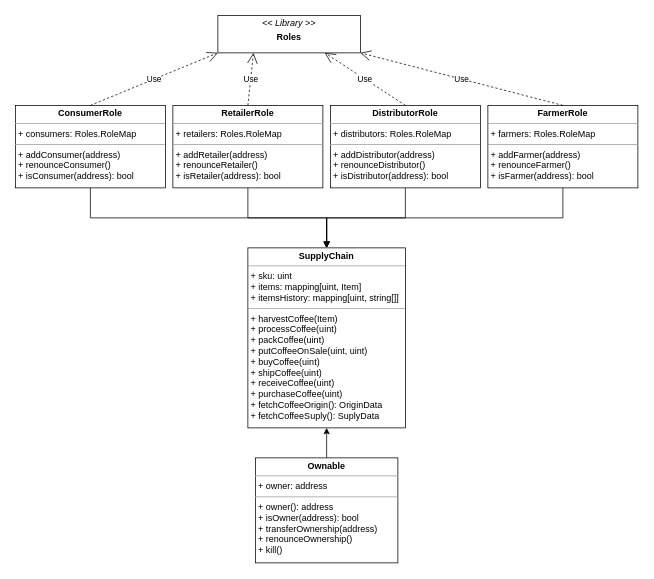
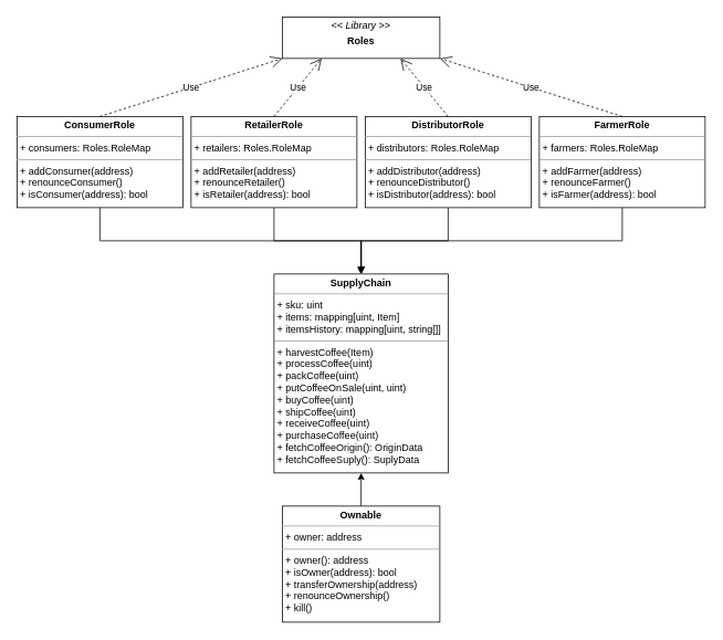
  <mxCell id="0" />
  <mxCell id="1" parent="0" />
  <mxCell id="2" style="edgeStyle=orthogonalEdgeStyle;rounded=0;orthogonalLoop=1;jettySize=auto;html=1;exitX=0.5;exitY=0;exitDx=0;exitDy=0;entryX=0.5;entryY=1;entryDx=0;entryDy=0;" edge="1" parent="1" source="12" target="3"><mxGeometry relative="1" as="geometry"><mxPoint x="440" y="540" as="targetPoint" /></mxGeometry></mxCell>
  <mxCell id="3" value="&lt;p style=&quot;margin: 0px ; margin-top: 4px ; text-align: center&quot;&gt;&lt;b&gt;SupplyChain&lt;/b&gt;&lt;/p&gt;&lt;hr size=&quot;1&quot;&gt;&lt;p style=&quot;margin: 0px ; margin-left: 4px&quot;&gt;+ sku: uint&lt;br&gt;+ items: mapping[uint, Item]&lt;/p&gt;&lt;p style=&quot;margin: 0px ; margin-left: 4px&quot;&gt;+ itemsHistory: mapping[uint, string[]]&lt;/p&gt;&lt;hr size=&quot;1&quot;&gt;&lt;p style=&quot;margin: 0px ; margin-left: 4px&quot;&gt;+ harvestCoffee(Item)&lt;br&gt;+ processCoffee(uint)&lt;/p&gt;&lt;p style=&quot;margin: 0px ; margin-left: 4px&quot;&gt;+ packCoffee(uint)&lt;/p&gt;&lt;p style=&quot;margin: 0px ; margin-left: 4px&quot;&gt;+ putCoffeeOnSale(uint, uint)&lt;/p&gt;&lt;p style=&quot;margin: 0px ; margin-left: 4px&quot;&gt;+ buyCoffee(uint)&lt;/p&gt;&lt;p style=&quot;margin: 0px ; margin-left: 4px&quot;&gt;+ shipCoffee(uint)&lt;/p&gt;&lt;p style=&quot;margin: 0px ; margin-left: 4px&quot;&gt;+ receiveCoffee(uint)&lt;/p&gt;&lt;p style=&quot;margin: 0px ; margin-left: 4px&quot;&gt;+ purchaseCoffee(uint)&lt;/p&gt;&lt;p style=&quot;margin: 0px ; margin-left: 4px&quot;&gt;+ fetchCoffeeOrigin(): OriginData&lt;/p&gt;&lt;p style=&quot;margin: 0px ; margin-left: 4px&quot;&gt;+ fetchCoffeeSuply(): SuplyData&lt;/p&gt;" style="verticalAlign=top;align=left;overflow=fill;fontSize=12;fontFamily=Helvetica;html=1;rounded=0;shadow=0;comic=0;labelBackgroundColor=none;strokeWidth=1" parent="1" vertex="1"><mxGeometry x="330" y="330" width="210" height="240" as="geometry" /></mxCell>
  <mxCell id="4" value="&lt;p style=&quot;margin: 0px ; margin-top: 4px ; text-align: center&quot;&gt;&lt;b&gt;FarmerRole&lt;/b&gt;&lt;/p&gt;&lt;hr size=&quot;1&quot;&gt;&lt;p style=&quot;margin: 0px ; margin-left: 4px&quot;&gt;+ farmers: Roles.RoleMap&lt;br&gt;&lt;/p&gt;&lt;hr size=&quot;1&quot;&gt;&lt;p style=&quot;margin: 0px ; margin-left: 4px&quot;&gt;+ addFarmer(address)&lt;br&gt;+ renounceFarmer()&lt;/p&gt;&lt;p style=&quot;margin: 0px ; margin-left: 4px&quot;&gt;+ isFarmer(address): bool&lt;/p&gt;" style="verticalAlign=top;align=left;overflow=fill;fontSize=12;fontFamily=Helvetica;html=1;rounded=0;shadow=0;comic=0;labelBackgroundColor=none;strokeWidth=1" parent="1" vertex="1"><mxGeometry x="650" y="140" width="200" height="110" as="geometry" /></mxCell>
  <mxCell id="5" value="" style="edgeStyle=orthogonalEdgeStyle;rounded=0;orthogonalLoop=1;jettySize=auto;html=1;" parent="1" source="6" target="3" edge="1"><mxGeometry relative="1" as="geometry" /></mxCell>
  <mxCell id="6" value="&lt;p style=&quot;margin: 0px ; margin-top: 4px ; text-align: center&quot;&gt;&lt;b&gt;DistributorRole&lt;/b&gt;&lt;/p&gt;&lt;hr size=&quot;1&quot;&gt;&lt;p style=&quot;margin: 0px ; margin-left: 4px&quot;&gt;+ distributors: Roles.RoleMap&lt;br&gt;&lt;/p&gt;&lt;hr size=&quot;1&quot;&gt;&lt;p style=&quot;margin: 0px ; margin-left: 4px&quot;&gt;+ addDistributor(address)&lt;br&gt;+ renounceDistributor()&lt;/p&gt;&lt;p style=&quot;margin: 0px ; margin-left: 4px&quot;&gt;+ isDistributor(address): bool&lt;/p&gt;" style="verticalAlign=top;align=left;overflow=fill;fontSize=12;fontFamily=Helvetica;html=1;rounded=0;shadow=0;comic=0;labelBackgroundColor=none;strokeWidth=1" parent="1" vertex="1"><mxGeometry x="440" y="140" width="200" height="110" as="geometry" /></mxCell>
  <mxCell id="7" value="" style="edgeStyle=orthogonalEdgeStyle;rounded=0;orthogonalLoop=1;jettySize=auto;html=1;" parent="1" source="8" target="3" edge="1"><mxGeometry relative="1" as="geometry" /></mxCell>
  <mxCell id="8" value="&lt;p style=&quot;margin: 0px ; margin-top: 4px ; text-align: center&quot;&gt;&lt;b&gt;RetailerRole&lt;/b&gt;&lt;/p&gt;&lt;hr size=&quot;1&quot;&gt;&lt;p style=&quot;margin: 0px ; margin-left: 4px&quot;&gt;+ retailers: Roles.RoleMap&lt;/p&gt;&lt;hr size=&quot;1&quot;&gt;&lt;p style=&quot;margin: 0px ; margin-left: 4px&quot;&gt;+ addRetailer(address)&lt;br&gt;+ renounceRetailer()&lt;/p&gt;&lt;p style=&quot;margin: 0px ; margin-left: 4px&quot;&gt;+ isRetailer(address): bool&lt;/p&gt;" style="verticalAlign=top;align=left;overflow=fill;fontSize=12;fontFamily=Helvetica;html=1;rounded=0;shadow=0;comic=0;labelBackgroundColor=none;strokeWidth=1" parent="1" vertex="1"><mxGeometry x="230" y="140" width="200" height="110" as="geometry" /></mxCell>
  <mxCell id="9" value="&lt;p style=&quot;margin: 0px ; margin-top: 4px ; text-align: center&quot;&gt;&lt;b&gt;ConsumerRole&lt;/b&gt;&lt;/p&gt;&lt;hr size=&quot;1&quot;&gt;&lt;p style=&quot;margin: 0px ; margin-left: 4px&quot;&gt;+ consumers: Roles.RoleMap&lt;br&gt;&lt;/p&gt;&lt;hr size=&quot;1&quot;&gt;&lt;p style=&quot;margin: 0px ; margin-left: 4px&quot;&gt;+ addConsumer(address)&lt;br&gt;+ renounceConsumer()&lt;/p&gt;&lt;p style=&quot;margin: 0px ; margin-left: 4px&quot;&gt;+ isConsumer(address): bool&lt;/p&gt;" style="verticalAlign=top;align=left;overflow=fill;fontSize=12;fontFamily=Helvetica;html=1;rounded=0;shadow=0;comic=0;labelBackgroundColor=none;strokeWidth=1" parent="1" vertex="1"><mxGeometry x="20" y="140" width="200" height="110" as="geometry" /></mxCell>
  <mxCell id="10" value="" style="endArrow=block;endFill=1;html=1;edgeStyle=orthogonalEdgeStyle;align=left;verticalAlign=top;rounded=0;exitX=0.5;exitY=1;exitDx=0;exitDy=0;entryX=0.5;entryY=0;entryDx=0;entryDy=0;" parent="1" source="4" target="3" edge="1"><mxGeometry x="-1" relative="1" as="geometry"><mxPoint x="310" y="280" as="sourcePoint" /><mxPoint x="470" y="280" as="targetPoint" /></mxGeometry></mxCell>
  <mxCell id="11" value="" style="endArrow=block;endFill=1;html=1;edgeStyle=orthogonalEdgeStyle;align=left;verticalAlign=top;rounded=0;exitX=0.5;exitY=1;exitDx=0;exitDy=0;entryX=0.5;entryY=0;entryDx=0;entryDy=0;" parent="1" source="9" target="3" edge="1"><mxGeometry x="-1" relative="1" as="geometry"><mxPoint x="340" y="620" as="sourcePoint" /><mxPoint x="425" y="815" as="targetPoint" /></mxGeometry></mxCell>
  <mxCell id="12" value="&lt;p style=&quot;margin: 0px ; margin-top: 4px ; text-align: center&quot;&gt;&lt;b&gt;Ownable&lt;/b&gt;&lt;/p&gt;&lt;hr size=&quot;1&quot;&gt;&lt;p style=&quot;margin: 0px ; margin-left: 4px&quot;&gt;+ owner: address&lt;br&gt;&lt;/p&gt;&lt;hr size=&quot;1&quot;&gt;&lt;p style=&quot;margin: 0px ; margin-left: 4px&quot;&gt;+ owner(): address&lt;br&gt;+ isOwner(address): bool&lt;/p&gt;&lt;p style=&quot;margin: 0px ; margin-left: 4px&quot;&gt;+ transferOwnership(address)&lt;/p&gt;&lt;p style=&quot;margin: 0px ; margin-left: 4px&quot;&gt;+ renounceOwnership()&lt;/p&gt;&lt;p style=&quot;margin: 0px ; margin-left: 4px&quot;&gt;+ kill()&lt;/p&gt;" style="verticalAlign=top;align=left;overflow=fill;fontSize=12;fontFamily=Helvetica;html=1;rounded=0;shadow=0;comic=0;labelBackgroundColor=none;strokeWidth=1" parent="1" vertex="1"><mxGeometry x="340" y="610" width="190" height="140" as="geometry" /></mxCell>
- <mxCell id="13" value="&lt;p style=&quot;margin: 0px ; margin-top: 4px ; text-align: center&quot;&gt;&lt;i&gt;&amp;lt;&amp;lt; Library &amp;gt;&amp;gt;&lt;/i&gt;&lt;/p&gt;&lt;p style=&quot;margin: 0px ; margin-top: 4px ; text-align: center&quot;&gt;&lt;b&gt;Roles&lt;/b&gt;&lt;/p&gt;&lt;p style=&quot;margin: 0px ; margin-left: 4px&quot;&gt;&lt;br&gt;&lt;/p&gt;" style="verticalAlign=top;align=left;overflow=fill;fontSize=12;fontFamily=Helvetica;html=1;rounded=0;shadow=0;comic=0;labelBackgroundColor=none;strokeWidth=1" parent="1" vertex="1"><mxGeometry x="290" y="20" width="190" height="50" as="geometry" /></mxCell>
+ <mxCell id="13" value="&lt;p style=&quot;margin: 0px ; margin-top: 4px ; text-align: center&quot;&gt;&lt;i&gt;&amp;lt;&amp;lt; Library &amp;gt;&amp;gt;&lt;/i&gt;&lt;/p&gt;&lt;p style=&quot;margin: 0px ; margin-top: 4px ; text-align: center&quot;&gt;&lt;b&gt;Roles&lt;/b&gt;&lt;/p&gt;&lt;p style=&quot;margin: 0px ; margin-left: 4px&quot;&gt;&lt;br&gt;&lt;/p&gt;" style="verticalAlign=top;align=left;overflow=fill;fontSize=12;fontFamily=Helvetica;html=1;rounded=0;shadow=0;comic=0;labelBackgroundColor=none;strokeWidth=1" parent="1" vertex="1"><mxGeometry x="340" y="20" width="190" height="50" as="geometry" /></mxCell>
  <mxCell id="14" value="Use" style="endArrow=open;endSize=12;dashed=1;html=1;rounded=0;exitX=0.5;exitY=0;exitDx=0;exitDy=0;entryX=0;entryY=1;entryDx=0;entryDy=0;" parent="1" source="9" target="13" edge="1"><mxGeometry width="160" relative="1" as="geometry"><mxPoint x="300" y="440" as="sourcePoint" /><mxPoint x="460" y="440" as="targetPoint" /></mxGeometry></mxCell>
  <mxCell id="15" value="Use" style="endArrow=open;endSize=12;dashed=1;html=1;rounded=0;exitX=0.5;exitY=0;exitDx=0;exitDy=0;entryX=0.25;entryY=1;entryDx=0;entryDy=0;" parent="1" source="8" target="13" edge="1"><mxGeometry width="160" relative="1" as="geometry"><mxPoint x="370" y="130" as="sourcePoint" /><mxPoint x="670" y="60" as="targetPoint" /></mxGeometry></mxCell>
  <mxCell id="16" value="Use" style="endArrow=open;endSize=12;dashed=1;html=1;rounded=0;exitX=0.5;exitY=0;exitDx=0;exitDy=0;entryX=0.75;entryY=1;entryDx=0;entryDy=0;" parent="1" source="6" target="13" edge="1"><mxGeometry width="160" relative="1" as="geometry"><mxPoint x="175" y="160" as="sourcePoint" /><mxPoint x="475" y="90" as="targetPoint" /></mxGeometry></mxCell>
  <mxCell id="17" value="Use" style="endArrow=open;endSize=12;dashed=1;html=1;rounded=0;exitX=0.5;exitY=0;exitDx=0;exitDy=0;entryX=1;entryY=1;entryDx=0;entryDy=0;" parent="1" source="4" target="13" edge="1"><mxGeometry width="160" relative="1" as="geometry"><mxPoint x="185" y="170" as="sourcePoint" /><mxPoint x="485" y="100" as="targetPoint" /></mxGeometry></mxCell>
